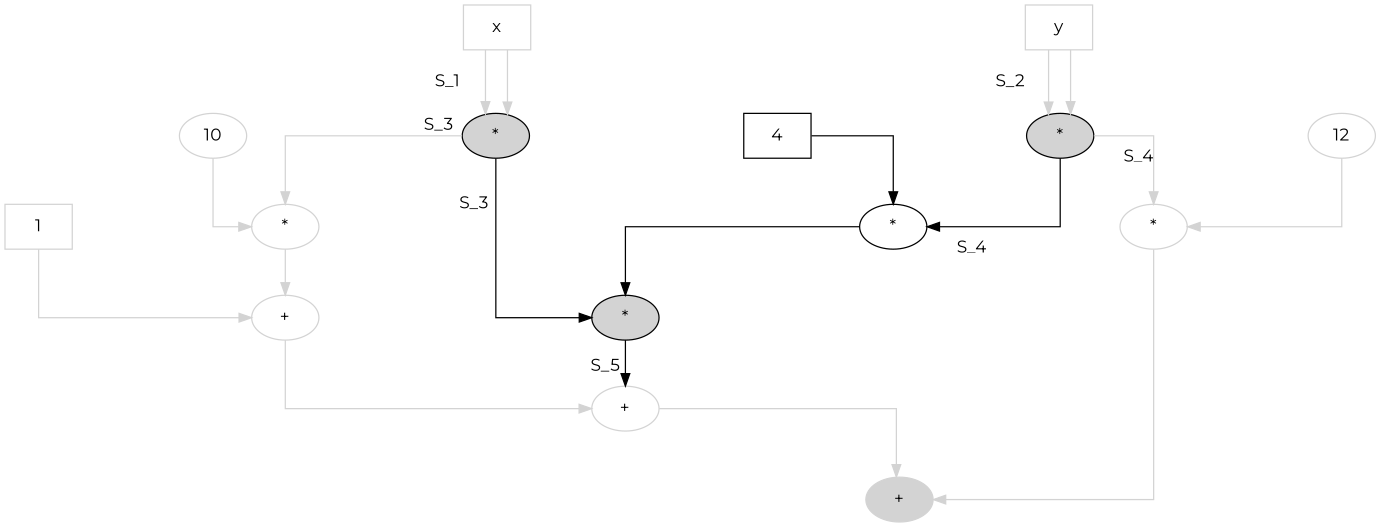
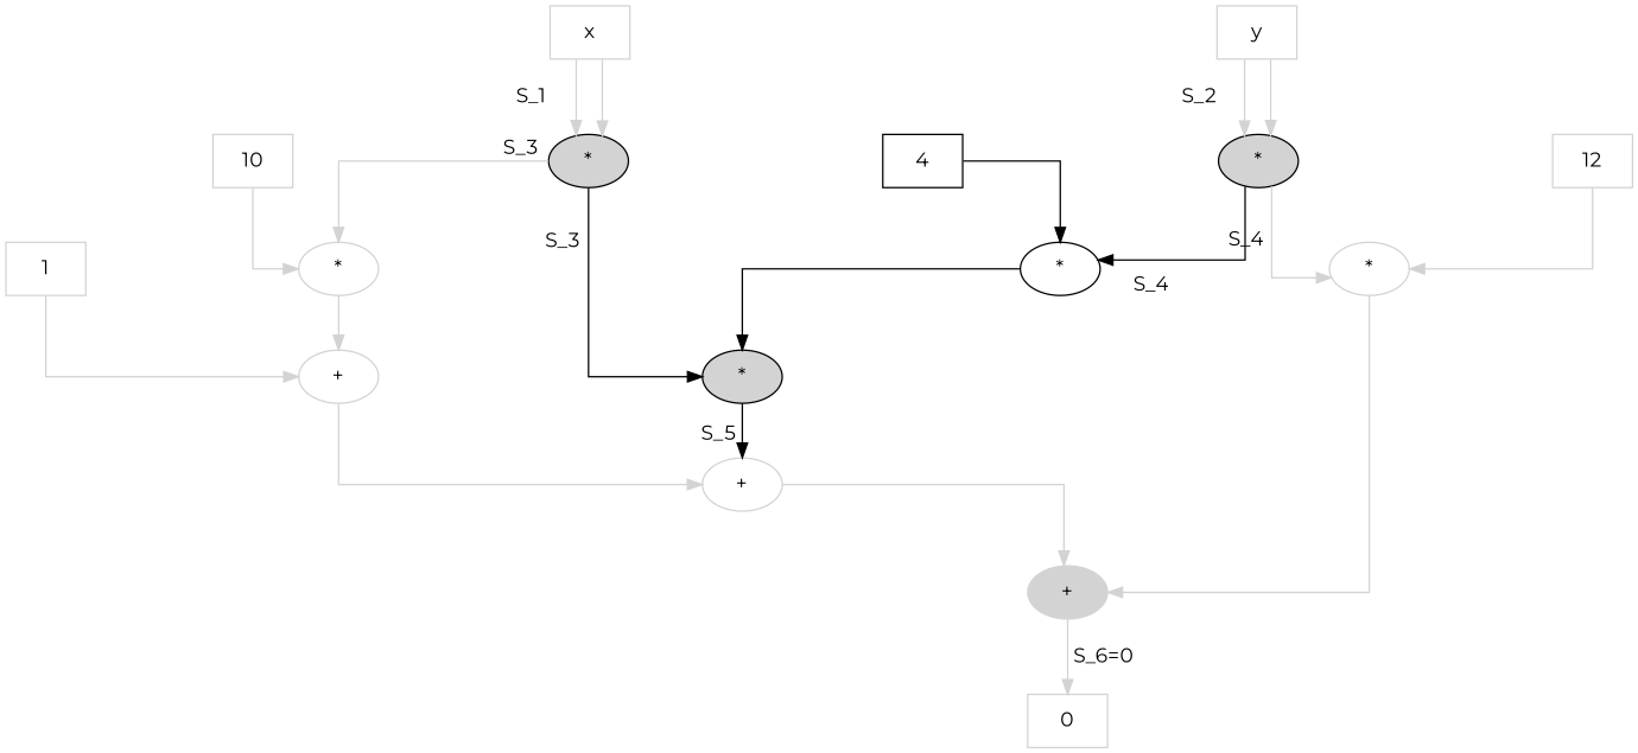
  digraph {
    fontname=Montserrat
    forcelabels=true
    nodesep=2.0
    splines=ortho
    node [color=lightgray fontname=Montserrat]
    edge [color=lightgray fontname=Montserrat]
    n1 [label=x shape=box]
    n2 [label="*" style=filled color=""]
    n3 [label="*"]
    n4 [label="*" style=filled color=""]
    n5 [label="+"]
    n6 [label="+"]
    n7 [label="+" style=filled]
    n8 [label=y shape=box]
    n9 [label="*" style=filled color=""]
    n10 [label="*" color=""]
    n11 [label="*"]
-   n13 [label=10 shape=ellipse]
+   n12 [label=0 shape=box]
+   n13 [label=10 shape=box]
    n14 [label=4 shape=box color=""]
-   n15 [label=12 shape=ellipse]
+   n15 [label=12 shape=box]
    n16 [label=1 shape=box]
    n1 -> n2 [label=S_1 labeldistance=4]
    n1 -> n2
    n2 -> n3 [labeldistance=2 taillabel=S_3]
    n2 -> n4 [labeldistance=4 taillabel=S_3 color=""]
    n3 -> n5
    n4 -> n6 [xlabel="S_5 " color=""]
    n5 -> n6
    n6 -> n7
+   n7 -> n12 [label=" S_6=0" labeldistance=2]
    n8 -> n9 [label=S_2]
    n8 -> n9
    n9 -> n10 [headlabel=S_4 labeldistance=4 color=""]
    n9 -> n11 [labeldistance=4 taillabel=S_4]
    n10 -> n4 [color=""]
    n11 -> n7
    n13 -> n3
    n14 -> n10 [color=""]
    n15 -> n11
    n16 -> n5
  }
